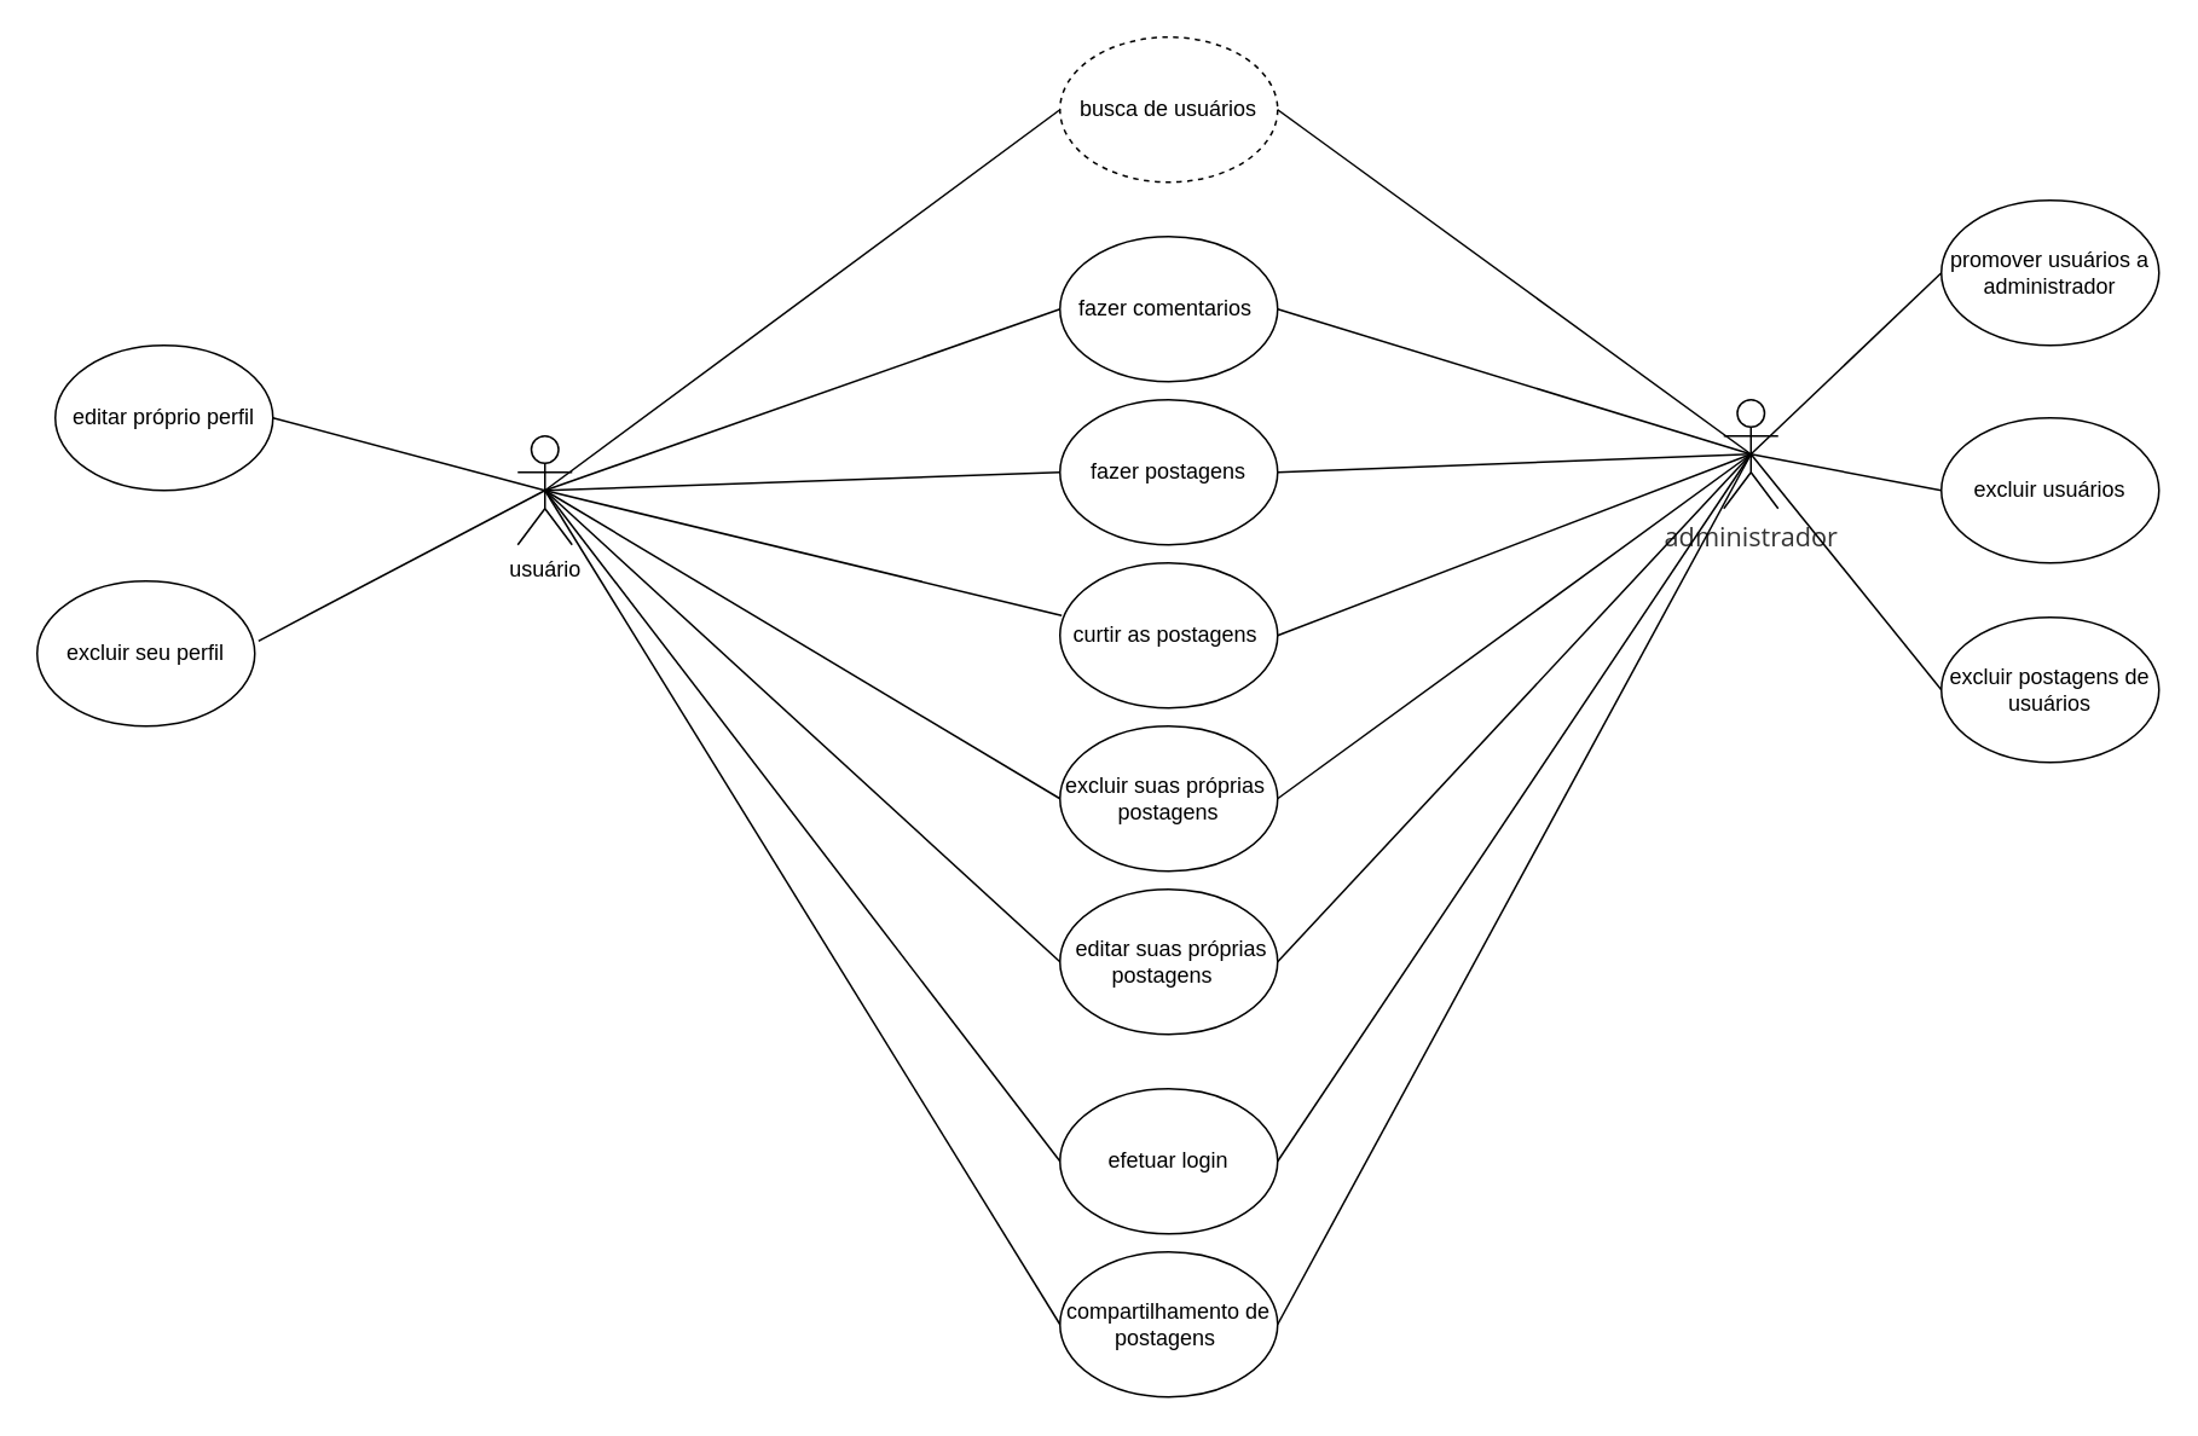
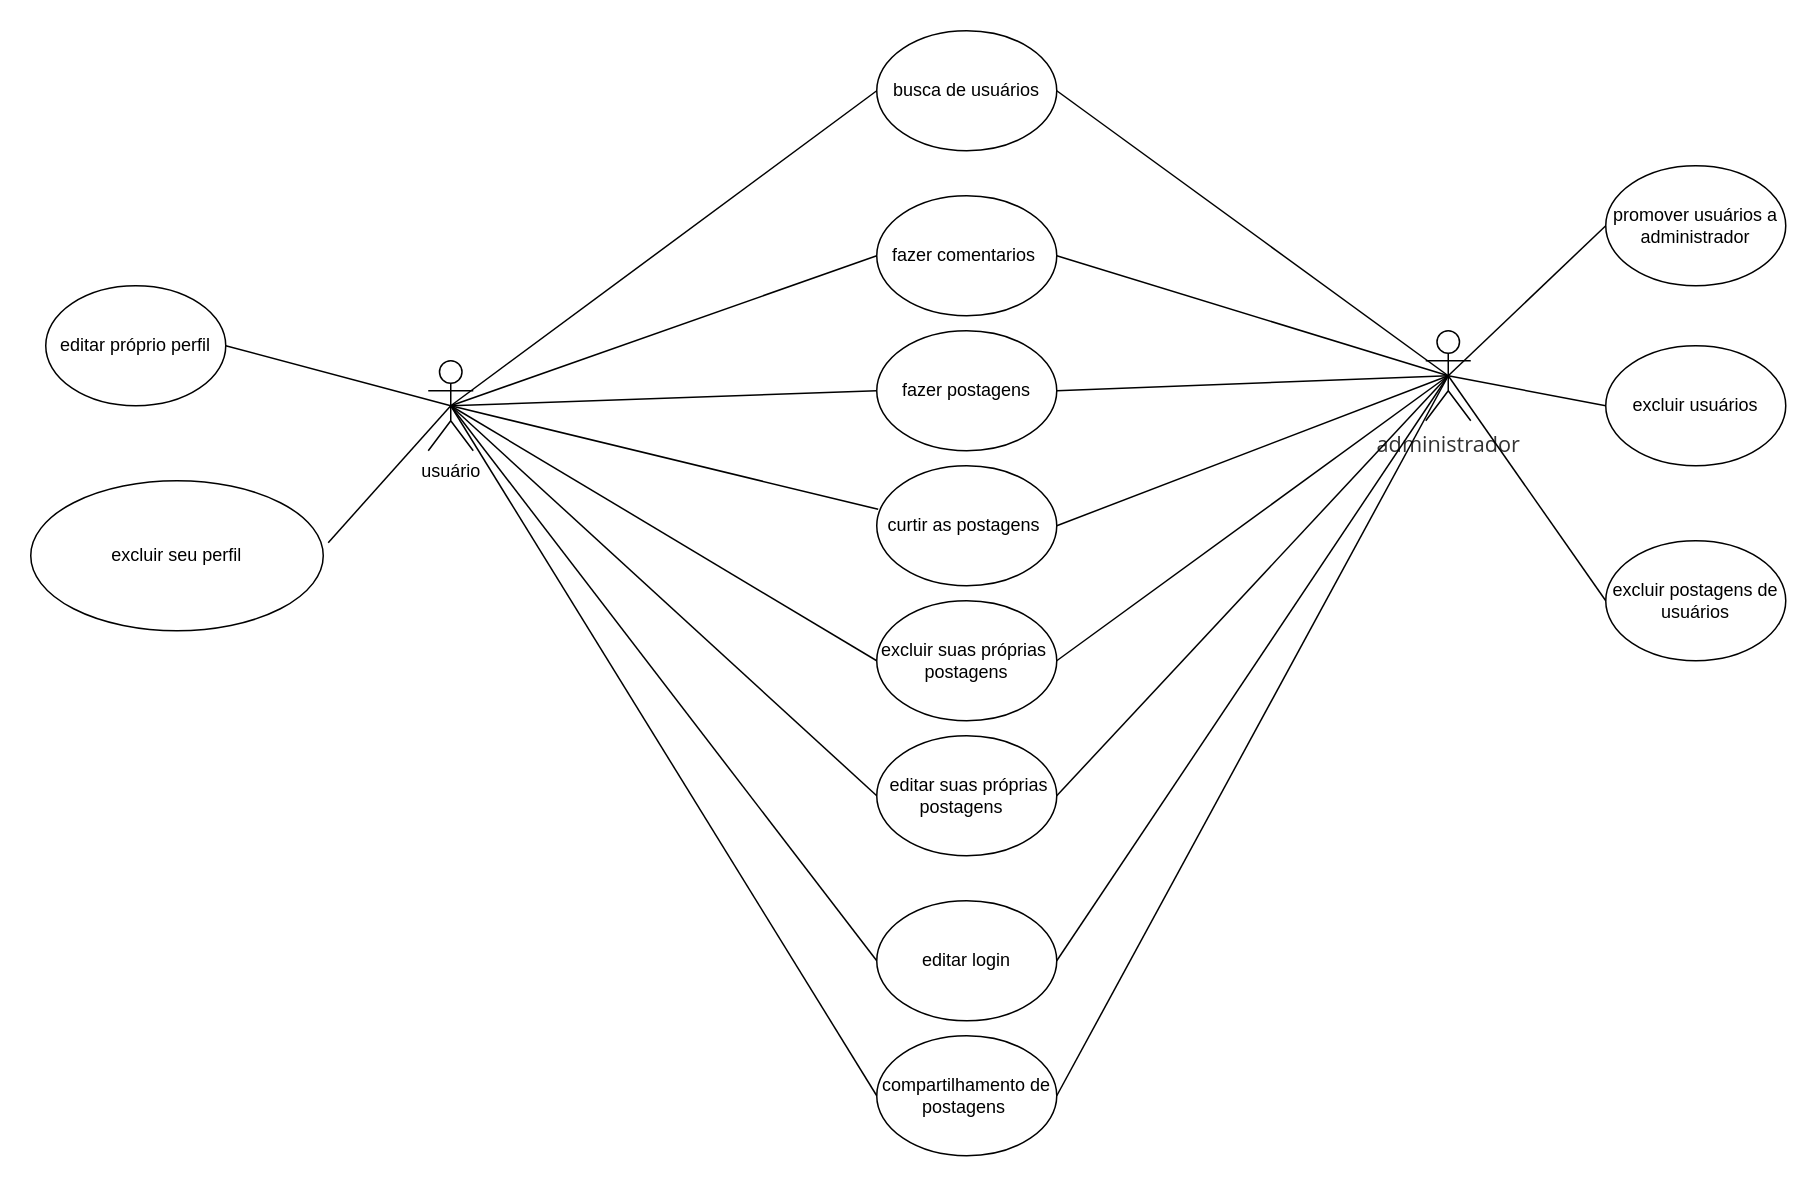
  <mxCell id="0" />
  <mxCell id="1" parent="0" />
  <mxCell id="2" value="usuário" style="shape=umlActor;verticalLabelPosition=bottom;verticalAlign=top;html=1;outlineConnect=0;" vertex="1" parent="1"><mxGeometry x="285" y="240" width="30" height="60" as="geometry" /></mxCell>
  <mxCell id="3" value="&lt;span style=&quot;color: rgb(51 , 51 , 51) ; font-family: &amp;#34;open sans&amp;#34; , sans-serif ; font-size: 14.44px ; text-align: left ; background-color: rgb(255 , 255 , 255)&quot;&gt;administrador&lt;/span&gt;" style="shape=umlActor;verticalLabelPosition=bottom;verticalAlign=top;html=1;outlineConnect=0;" vertex="1" parent="1"><mxGeometry x="950" y="220" width="30" height="60" as="geometry" /></mxCell>
  <mxCell id="4" value="&lt;span&gt;&amp;nbsp;editar suas próprias postagens&amp;nbsp;&amp;nbsp;&lt;/span&gt;" style="ellipse;whiteSpace=wrap;html=1;" vertex="1" parent="1"><mxGeometry x="584" y="490" width="120" height="80" as="geometry" /></mxCell>
  <mxCell id="5" value="excluir suas próprias&amp;nbsp; postagens" style="ellipse;whiteSpace=wrap;html=1;" vertex="1" parent="1"><mxGeometry x="584" y="400" width="120" height="80" as="geometry" /></mxCell>
  <mxCell id="6" value="editar próprio perfil" style="ellipse;whiteSpace=wrap;html=1;" vertex="1" parent="1"><mxGeometry x="30" y="190" width="120" height="80" as="geometry" /></mxCell>
  <mxCell id="7" value="promover usuários a administrador" style="ellipse;whiteSpace=wrap;html=1;" vertex="1" parent="1"><mxGeometry x="1070" y="110" width="120" height="80" as="geometry" /></mxCell>
  <mxCell id="8" value="fazer postagens" style="ellipse;whiteSpace=wrap;html=1;" vertex="1" parent="1"><mxGeometry x="584" y="220" width="120" height="80" as="geometry" /></mxCell>
  <mxCell id="9" value="excluir usuários" style="ellipse;whiteSpace=wrap;html=1;" vertex="1" parent="1"><mxGeometry x="1070" y="230" width="120" height="80" as="geometry" /></mxCell>
- <mxCell id="10" value="efetuar login" style="ellipse;whiteSpace=wrap;html=1;" vertex="1" parent="1"><mxGeometry x="584" y="600" width="120" height="80" as="geometry" /></mxCell>
+ <mxCell id="10" value="editar login" style="ellipse;whiteSpace=wrap;html=1;" vertex="1" parent="1"><mxGeometry x="584" y="600" width="120" height="80" as="geometry" /></mxCell>
  <mxCell id="11" value="fazer comentarios&amp;nbsp;" style="ellipse;whiteSpace=wrap;html=1;" vertex="1" parent="1"><mxGeometry x="584" y="130" width="120" height="80" as="geometry" /></mxCell>
  <mxCell id="12" value="curtir as postagens&amp;nbsp;" style="ellipse;whiteSpace=wrap;html=1;" vertex="1" parent="1"><mxGeometry x="584" y="310" width="120" height="80" as="geometry" /></mxCell>
- <mxCell id="13" value="excluir seu perfil" style="ellipse;whiteSpace=wrap;html=1;" vertex="1" parent="1"><mxGeometry x="20" y="320" width="120" height="80" as="geometry" /></mxCell>
- <mxCell id="14" value="excluir postagens de usuários" style="ellipse;whiteSpace=wrap;html=1;" vertex="1" parent="1"><mxGeometry x="1070" y="340" width="120" height="80" as="geometry" /></mxCell>
+ <mxCell id="13" value="excluir seu perfil" style="ellipse;whiteSpace=wrap;html=1;" vertex="1" parent="1"><mxGeometry x="20" y="320" width="195" height="100" as="geometry" /></mxCell>
+ <mxCell id="14" value="excluir postagens de usuários" style="ellipse;whiteSpace=wrap;html=1;" vertex="1" parent="1"><mxGeometry x="1070" y="360" width="120" height="80" as="geometry" /></mxCell>
  <mxCell id="15" value="compartilhamento de postagens&amp;nbsp;" style="ellipse;whiteSpace=wrap;html=1;" vertex="1" parent="1"><mxGeometry x="584" y="690" width="120" height="80" as="geometry" /></mxCell>
  <mxCell id="16" value="" style="endArrow=none;html=1;rounded=0;entryX=0;entryY=0.5;entryDx=0;entryDy=0;exitX=0.5;exitY=0.5;exitDx=0;exitDy=0;exitPerimeter=0;" edge="1" parent="1" source="2" target="15"><mxGeometry width="50" height="50" relative="1" as="geometry"><mxPoint x="440" y="660" as="sourcePoint" /><mxPoint x="490" y="610" as="targetPoint" /></mxGeometry></mxCell>
  <mxCell id="17" value="" style="endArrow=none;html=1;rounded=0;entryX=0;entryY=0.5;entryDx=0;entryDy=0;exitX=0.5;exitY=0.5;exitDx=0;exitDy=0;exitPerimeter=0;" edge="1" parent="1" source="2" target="10"><mxGeometry width="50" height="50" relative="1" as="geometry"><mxPoint x="340" y="260" as="sourcePoint" /><mxPoint x="500" y="280" as="targetPoint" /></mxGeometry></mxCell>
  <mxCell id="18" value="" style="endArrow=none;html=1;rounded=0;entryX=0;entryY=0.5;entryDx=0;entryDy=0;exitX=0.5;exitY=0.5;exitDx=0;exitDy=0;exitPerimeter=0;" edge="1" parent="1" source="2" target="4"><mxGeometry width="50" height="50" relative="1" as="geometry"><mxPoint x="460" y="370" as="sourcePoint" /><mxPoint x="510" y="320" as="targetPoint" /></mxGeometry></mxCell>
- <mxCell id="19" value="busca de usuários" style="ellipse;whiteSpace=wrap;html=1;dashed=1;" vertex="1" parent="1"><mxGeometry x="584" y="20" width="120" height="80" as="geometry" /></mxCell>
+ <mxCell id="19" value="busca de usuários" style="ellipse;whiteSpace=wrap;html=1;" vertex="1" parent="1"><mxGeometry x="584" y="20" width="120" height="80" as="geometry" /></mxCell>
  <mxCell id="20" value="" style="endArrow=none;html=1;rounded=0;exitX=0;exitY=0.5;exitDx=0;exitDy=0;entryX=0.5;entryY=0.5;entryDx=0;entryDy=0;entryPerimeter=0;" edge="1" parent="1" source="5" target="2"><mxGeometry width="50" height="50" relative="1" as="geometry"><mxPoint x="430" y="320" as="sourcePoint" /><mxPoint x="480" y="270" as="targetPoint" /></mxGeometry></mxCell>
  <mxCell id="21" value="" style="endArrow=none;html=1;rounded=0;entryX=0.008;entryY=0.363;entryDx=0;entryDy=0;entryPerimeter=0;exitX=0.5;exitY=0.5;exitDx=0;exitDy=0;exitPerimeter=0;" edge="1" parent="1" source="2" target="12"><mxGeometry width="50" height="50" relative="1" as="geometry"><mxPoint x="380" y="290" as="sourcePoint" /><mxPoint x="430" y="240" as="targetPoint" /></mxGeometry></mxCell>
  <mxCell id="22" value="" style="endArrow=none;html=1;rounded=0;entryX=0;entryY=0.5;entryDx=0;entryDy=0;exitX=0.5;exitY=0.5;exitDx=0;exitDy=0;exitPerimeter=0;" edge="1" parent="1" source="2" target="8"><mxGeometry width="50" height="50" relative="1" as="geometry"><mxPoint x="470" y="260" as="sourcePoint" /><mxPoint x="520" y="210" as="targetPoint" /></mxGeometry></mxCell>
  <mxCell id="23" value="" style="endArrow=none;html=1;rounded=0;entryX=0;entryY=0.5;entryDx=0;entryDy=0;exitX=0.5;exitY=0.5;exitDx=0;exitDy=0;exitPerimeter=0;" edge="1" parent="1" source="2" target="11"><mxGeometry width="50" height="50" relative="1" as="geometry"><mxPoint x="420" y="230" as="sourcePoint" /><mxPoint x="470" y="180" as="targetPoint" /></mxGeometry></mxCell>
  <mxCell id="24" value="" style="endArrow=none;html=1;rounded=0;entryX=0;entryY=0.5;entryDx=0;entryDy=0;exitX=0.5;exitY=0.5;exitDx=0;exitDy=0;exitPerimeter=0;" edge="1" parent="1" source="2" target="19"><mxGeometry width="50" height="50" relative="1" as="geometry"><mxPoint x="450" y="190" as="sourcePoint" /><mxPoint x="500" y="140" as="targetPoint" /></mxGeometry></mxCell>
  <mxCell id="25" value="" style="endArrow=none;html=1;rounded=0;entryX=0;entryY=0.5;entryDx=0;entryDy=0;exitX=0.5;exitY=0.5;exitDx=0;exitDy=0;exitPerimeter=0;" edge="1" parent="1" source="3" target="9"><mxGeometry width="50" height="50" relative="1" as="geometry"><mxPoint x="1080" y="340" as="sourcePoint" /><mxPoint x="1130" y="290" as="targetPoint" /></mxGeometry></mxCell>
  <mxCell id="26" value="" style="endArrow=none;html=1;rounded=0;entryX=0;entryY=0.5;entryDx=0;entryDy=0;exitX=0.5;exitY=0.5;exitDx=0;exitDy=0;exitPerimeter=0;" edge="1" parent="1" source="3" target="14"><mxGeometry width="50" height="50" relative="1" as="geometry"><mxPoint x="790" y="440" as="sourcePoint" /><mxPoint x="840" y="390" as="targetPoint" /></mxGeometry></mxCell>
  <mxCell id="27" value="" style="endArrow=none;html=1;rounded=0;entryX=0;entryY=0.5;entryDx=0;entryDy=0;exitX=0.5;exitY=0.5;exitDx=0;exitDy=0;exitPerimeter=0;" edge="1" parent="1" source="3" target="7"><mxGeometry width="50" height="50" relative="1" as="geometry"><mxPoint x="1050" y="220" as="sourcePoint" /><mxPoint x="1100" y="170" as="targetPoint" /></mxGeometry></mxCell>
  <mxCell id="28" value="" style="endArrow=none;html=1;rounded=0;exitX=1.017;exitY=0.413;exitDx=0;exitDy=0;exitPerimeter=0;entryX=0.5;entryY=0.5;entryDx=0;entryDy=0;entryPerimeter=0;" edge="1" parent="1" source="13" target="2"><mxGeometry width="50" height="50" relative="1" as="geometry"><mxPoint x="200" y="320" as="sourcePoint" /><mxPoint x="250" y="270" as="targetPoint" /></mxGeometry></mxCell>
  <mxCell id="29" value="" style="endArrow=none;html=1;rounded=0;exitX=1;exitY=0.5;exitDx=0;exitDy=0;entryX=0.5;entryY=0.5;entryDx=0;entryDy=0;entryPerimeter=0;" edge="1" parent="1" source="6" target="2"><mxGeometry width="50" height="50" relative="1" as="geometry"><mxPoint x="210" y="250" as="sourcePoint" /><mxPoint x="260" y="200" as="targetPoint" /></mxGeometry></mxCell>
  <mxCell id="30" value="" style="endArrow=none;html=1;rounded=0;entryX=0.5;entryY=0.5;entryDx=0;entryDy=0;entryPerimeter=0;exitX=1;exitY=0.5;exitDx=0;exitDy=0;" edge="1" parent="1" source="15" target="3"><mxGeometry width="50" height="50" relative="1" as="geometry"><mxPoint x="760" y="730" as="sourcePoint" /><mxPoint x="900" y="490" as="targetPoint" /></mxGeometry></mxCell>
  <mxCell id="31" value="" style="endArrow=none;html=1;rounded=0;entryX=0.5;entryY=0.5;entryDx=0;entryDy=0;entryPerimeter=0;exitX=1;exitY=0.5;exitDx=0;exitDy=0;" edge="1" parent="1" source="10" target="3"><mxGeometry width="50" height="50" relative="1" as="geometry"><mxPoint x="780" y="410" as="sourcePoint" /><mxPoint x="830" y="360" as="targetPoint" /></mxGeometry></mxCell>
  <mxCell id="32" value="" style="endArrow=none;html=1;rounded=0;entryX=0.5;entryY=0.5;entryDx=0;entryDy=0;entryPerimeter=0;exitX=1;exitY=0.5;exitDx=0;exitDy=0;" edge="1" parent="1" source="4" target="3"><mxGeometry width="50" height="50" relative="1" as="geometry"><mxPoint x="770" y="350" as="sourcePoint" /><mxPoint x="820" y="300" as="targetPoint" /></mxGeometry></mxCell>
  <mxCell id="33" value="" style="endArrow=none;html=1;rounded=0;entryX=0.5;entryY=0.5;entryDx=0;entryDy=0;entryPerimeter=0;exitX=1;exitY=0.5;exitDx=0;exitDy=0;" edge="1" parent="1" source="5" target="3"><mxGeometry width="50" height="50" relative="1" as="geometry"><mxPoint x="780" y="310" as="sourcePoint" /><mxPoint x="830" y="260" as="targetPoint" /></mxGeometry></mxCell>
  <mxCell id="34" value="" style="endArrow=none;html=1;rounded=0;entryX=0.5;entryY=0.5;entryDx=0;entryDy=0;entryPerimeter=0;exitX=1;exitY=0.5;exitDx=0;exitDy=0;" edge="1" parent="1" source="12" target="3"><mxGeometry width="50" height="50" relative="1" as="geometry"><mxPoint x="790" y="280" as="sourcePoint" /><mxPoint x="840" y="230" as="targetPoint" /></mxGeometry></mxCell>
  <mxCell id="35" value="" style="endArrow=none;html=1;rounded=0;entryX=1;entryY=0.5;entryDx=0;entryDy=0;exitX=0.5;exitY=0.5;exitDx=0;exitDy=0;exitPerimeter=0;" edge="1" parent="1" source="3" target="8"><mxGeometry width="50" height="50" relative="1" as="geometry"><mxPoint x="760" y="230" as="sourcePoint" /><mxPoint x="810" y="180" as="targetPoint" /></mxGeometry></mxCell>
  <mxCell id="36" value="" style="endArrow=none;html=1;rounded=0;entryX=0.5;entryY=0.5;entryDx=0;entryDy=0;entryPerimeter=0;exitX=1;exitY=0.5;exitDx=0;exitDy=0;" edge="1" parent="1" source="11" target="3"><mxGeometry width="50" height="50" relative="1" as="geometry"><mxPoint x="770" y="190" as="sourcePoint" /><mxPoint x="820" y="140" as="targetPoint" /></mxGeometry></mxCell>
  <mxCell id="37" value="" style="endArrow=none;html=1;rounded=0;exitX=1;exitY=0.5;exitDx=0;exitDy=0;entryX=0.5;entryY=0.5;entryDx=0;entryDy=0;entryPerimeter=0;" edge="1" parent="1" source="19" target="3"><mxGeometry width="50" height="50" relative="1" as="geometry"><mxPoint x="810" y="140" as="sourcePoint" /><mxPoint x="860" y="90" as="targetPoint" /></mxGeometry></mxCell>
